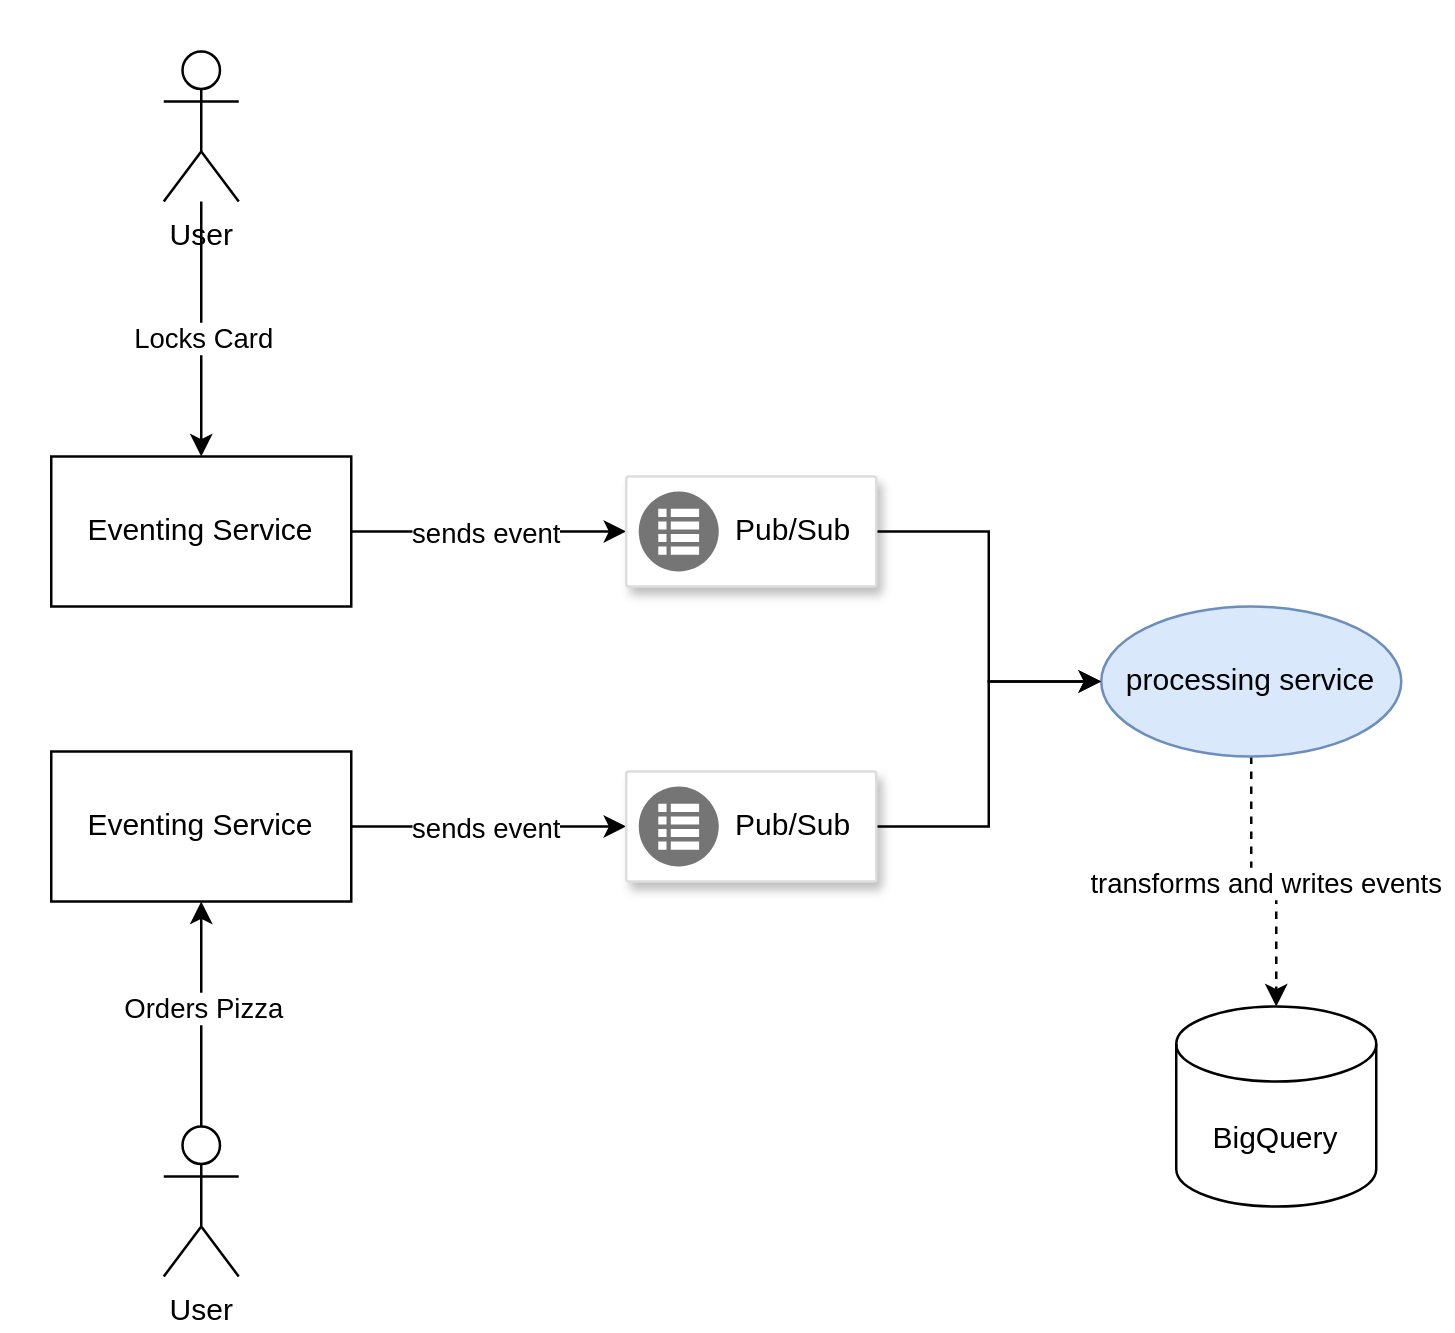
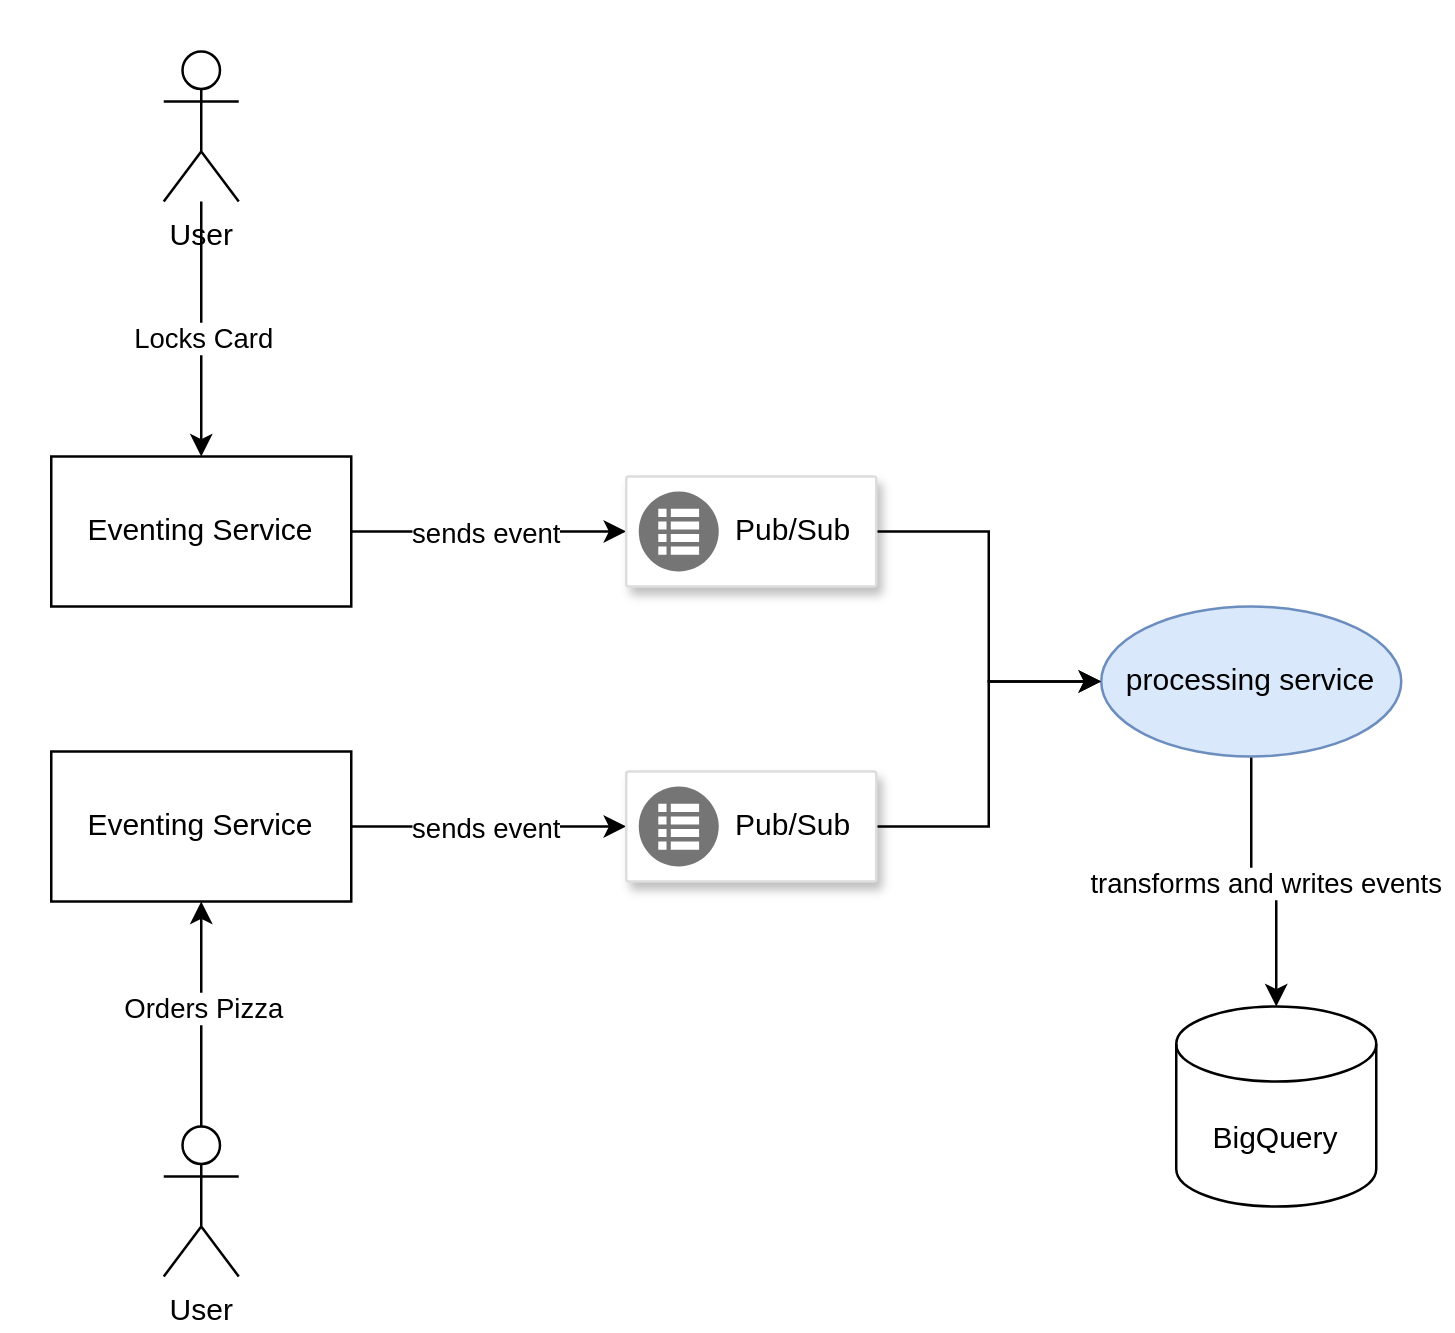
  <mxCell id="0" />
  <mxCell id="1" parent="0" />
  <mxCell id="2" style="edgeStyle=orthogonalEdgeStyle;rounded=0;orthogonalLoop=1;jettySize=auto;html=1;entryX=0;entryY=0.5;entryDx=0;entryDy=0;" edge="1" parent="1" source="13" target="9"><mxGeometry relative="1" as="geometry" /></mxCell>
  <mxCell id="3" value="Eventing Service" style="rounded=0;whiteSpace=wrap;html=1;" vertex="1" parent="1"><mxGeometry x="20" y="300" width="120" height="60" as="geometry" /></mxCell>
  <mxCell id="4" style="edgeStyle=orthogonalEdgeStyle;rounded=0;orthogonalLoop=1;jettySize=auto;html=1;entryX=0.5;entryY=1;entryDx=0;entryDy=0;" edge="1" parent="1" source="6" target="3"><mxGeometry relative="1" as="geometry"><Array as="points"><mxPoint x="80" y="380" /><mxPoint x="80" y="380" /></Array></mxGeometry></mxCell>
  <mxCell id="5" value="Orders Pizza" style="edgeLabel;html=1;align=center;verticalAlign=middle;resizable=0;points=[];" vertex="1" connectable="0" parent="4"><mxGeometry x="-0.215" y="-2" relative="1" as="geometry"><mxPoint x="-2" y="-13" as="offset" /></mxGeometry></mxCell>
  <mxCell id="6" value="User" style="shape=umlActor;verticalLabelPosition=bottom;verticalAlign=top;html=1;outlineConnect=0;" vertex="1" parent="1"><mxGeometry x="65" y="450" width="30" height="60" as="geometry" /></mxCell>
- <mxCell id="7" style="edgeStyle=orthogonalEdgeStyle;rounded=0;orthogonalLoop=1;jettySize=auto;html=1;entryX=0.5;entryY=0;entryDx=0;entryDy=0;entryPerimeter=0;dashed=1;" edge="1" parent="1" source="9" target="10"><mxGeometry relative="1" as="geometry"><mxPoint x="680" y="272" as="targetPoint" /></mxGeometry></mxCell>
+ <mxCell id="7" style="edgeStyle=orthogonalEdgeStyle;rounded=0;orthogonalLoop=1;jettySize=auto;html=1;entryX=0.5;entryY=0;entryDx=0;entryDy=0;entryPerimeter=0;" edge="1" parent="1" source="9" target="10"><mxGeometry relative="1" as="geometry"><mxPoint x="680" y="272" as="targetPoint" /></mxGeometry></mxCell>
  <mxCell id="8" value="transforms and writes events" style="edgeLabel;html=1;align=center;verticalAlign=middle;resizable=0;points=[];" vertex="1" connectable="0" parent="7"><mxGeometry x="-0.033" y="-2" relative="1" as="geometry"><mxPoint x="2" y="-2" as="offset" /></mxGeometry></mxCell>
  <mxCell id="9" value="processing service" style="ellipse;whiteSpace=wrap;html=1;fillColor=#dae8fc;strokeColor=#6c8ebf;" vertex="1" parent="1"><mxGeometry x="440" y="242" width="120" height="60" as="geometry" /></mxCell>
  <mxCell id="10" value="BigQuery" style="shape=cylinder3;whiteSpace=wrap;html=1;boundedLbl=1;backgroundOutline=1;size=15;" vertex="1" parent="1"><mxGeometry x="470" y="402" width="80" height="80" as="geometry" /></mxCell>
  <mxCell id="11" value="" style="edgeStyle=orthogonalEdgeStyle;rounded=0;orthogonalLoop=1;jettySize=auto;html=1;entryX=0;entryY=0.5;entryDx=0;entryDy=0;" edge="1" parent="1" source="3" target="13"><mxGeometry relative="1" as="geometry"><mxPoint x="170" y="330" as="sourcePoint" /><mxPoint x="410" y="330" as="targetPoint" /></mxGeometry></mxCell>
  <mxCell id="12" value="sends event" style="edgeLabel;html=1;align=center;verticalAlign=middle;resizable=0;points=[];" vertex="1" connectable="0" parent="11"><mxGeometry x="-0.033" y="-3" relative="1" as="geometry"><mxPoint y="-3" as="offset" /></mxGeometry></mxCell>
  <mxCell id="13" value="" style="strokeColor=#dddddd;shadow=1;strokeWidth=1;rounded=1;absoluteArcSize=1;arcSize=2;" vertex="1" parent="1"><mxGeometry x="250" y="308" width="100" height="44" as="geometry" /></mxCell>
  <mxCell id="14" value="Pub/Sub" style="sketch=0;dashed=0;connectable=0;html=1;fillColor=#757575;strokeColor=none;shape=mxgraph.gcp2.task_queues;part=1;labelPosition=right;verticalLabelPosition=middle;align=left;verticalAlign=middle;spacingLeft=5;fontSize=12;" vertex="1" parent="13"><mxGeometry y="0.5" width="32" height="32" relative="1" as="geometry"><mxPoint x="5" y="-16" as="offset" /></mxGeometry></mxCell>
  <mxCell id="15" value="Eventing Service" style="rounded=0;whiteSpace=wrap;html=1;" vertex="1" parent="1"><mxGeometry x="20" y="182" width="120" height="60" as="geometry" /></mxCell>
  <mxCell id="16" style="edgeStyle=orthogonalEdgeStyle;rounded=0;orthogonalLoop=1;jettySize=auto;html=1;entryX=0.5;entryY=0;entryDx=0;entryDy=0;" edge="1" parent="1" source="18" target="15"><mxGeometry relative="1" as="geometry" /></mxCell>
  <mxCell id="17" value="Locks Card" style="edgeLabel;html=1;align=center;verticalAlign=middle;resizable=0;points=[];" vertex="1" connectable="0" parent="16"><mxGeometry x="0.067" y="-3" relative="1" as="geometry"><mxPoint x="3" as="offset" /></mxGeometry></mxCell>
  <mxCell id="18" value="User" style="shape=umlActor;verticalLabelPosition=bottom;verticalAlign=top;html=1;outlineConnect=0;" vertex="1" parent="1"><mxGeometry x="65" y="20" width="30" height="60" as="geometry" /></mxCell>
  <mxCell id="19" value="" style="edgeStyle=orthogonalEdgeStyle;rounded=0;orthogonalLoop=1;jettySize=auto;html=1;entryX=0;entryY=0.5;entryDx=0;entryDy=0;" edge="1" parent="1" source="15" target="22"><mxGeometry relative="1" as="geometry"><mxPoint x="170" y="212" as="sourcePoint" /><mxPoint x="410" y="212" as="targetPoint" /></mxGeometry></mxCell>
  <mxCell id="20" value="sends event" style="edgeLabel;html=1;align=center;verticalAlign=middle;resizable=0;points=[];" vertex="1" connectable="0" parent="19"><mxGeometry x="-0.033" y="-3" relative="1" as="geometry"><mxPoint y="-3" as="offset" /></mxGeometry></mxCell>
  <mxCell id="21" style="edgeStyle=orthogonalEdgeStyle;rounded=0;orthogonalLoop=1;jettySize=auto;html=1;entryX=0;entryY=0.5;entryDx=0;entryDy=0;" edge="1" parent="1" source="22" target="9"><mxGeometry relative="1" as="geometry" /></mxCell>
  <mxCell id="22" value="" style="strokeColor=#dddddd;shadow=1;strokeWidth=1;rounded=1;absoluteArcSize=1;arcSize=2;" vertex="1" parent="1"><mxGeometry x="250" y="190" width="100" height="44" as="geometry" /></mxCell>
  <mxCell id="23" value="Pub/Sub" style="sketch=0;dashed=0;connectable=0;html=1;fillColor=#757575;strokeColor=none;shape=mxgraph.gcp2.task_queues;part=1;labelPosition=right;verticalLabelPosition=middle;align=left;verticalAlign=middle;spacingLeft=5;fontSize=12;" vertex="1" parent="22"><mxGeometry y="0.5" width="32" height="32" relative="1" as="geometry"><mxPoint x="5" y="-16" as="offset" /></mxGeometry></mxCell>
